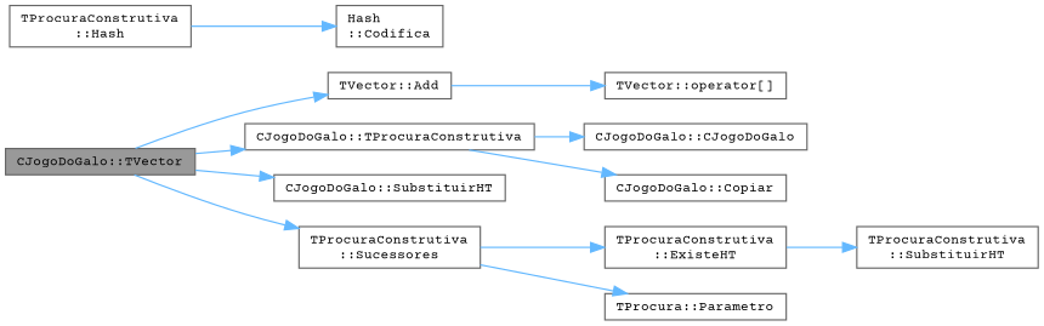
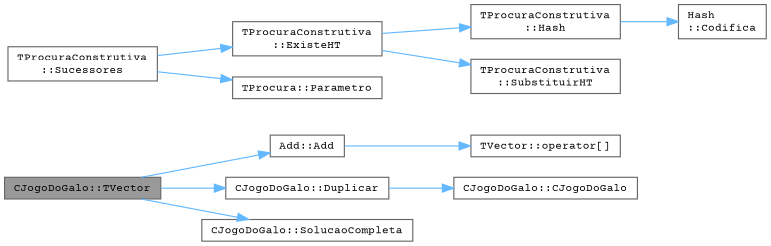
  digraph {
    fontname="Courier Prime"
    rankdir=LR
    node [color=grey40 fillcolor=white fontname="Courier Prime" fontsize=10 shape=box style=filled]
    edge [color=steelblue1 fontname="Courier Prime" fontsize=10 labelfontname=Helvetica labelfontsize=10 style=solid]
    n1 [color=gray40 fillcolor=grey60 fontcolor=black height=0.2 label="CJogoDoGalo::TVector" width=0.4]
-   n2 [height=0.2 label="TVector::Add" width=0.4]
-   n3 [height=0.2 label="CJogoDoGalo::TProcuraConstrutiva" width=0.4]
-   n4 [height=0.2 label="CJogoDoGalo::SubstituirHT" width=0.4]
+   n2 [height=0.2 label="Add::Add" width=0.4]
+   n3 [height=0.2 label="CJogoDoGalo::Duplicar" width=0.4]
+   n4 [height=0.2 label="CJogoDoGalo::SolucaoCompleta" width=0.4]
    n5 [height=0.2 label="TProcuraConstrutiva\l::Sucessores" width=0.4]
    n6 [height=0.2 label="TVector::operator[]" width=0.4]
    n7 [height=0.2 label="CJogoDoGalo::CJogoDoGalo" width=0.4]
-   n8 [height=0.2 label="CJogoDoGalo::Copiar" width=0.4]
    n9 [height=0.2 label="TProcuraConstrutiva\l::ExisteHT" width=0.4]
    n10 [height=0.2 label="TProcura::Parametro" width=0.4]
    n11 [height=0.2 label="TProcuraConstrutiva\l::Hash" width=0.4]
    n12 [height=0.2 label="TProcuraConstrutiva\l::SubstituirHT" width=0.4]
    n13 [height=0.2 label="Hash\l::Codifica" width=0.4]
    n1 -> n2
    n1 -> n3
    n1 -> n4
-   n1 -> n5
    n2 -> n6
    n3 -> n7
-   n3 -> n8
    n5 -> n9
    n5 -> n10
+   n9 -> n11
    n9 -> n12
    n11 -> n13
  }
